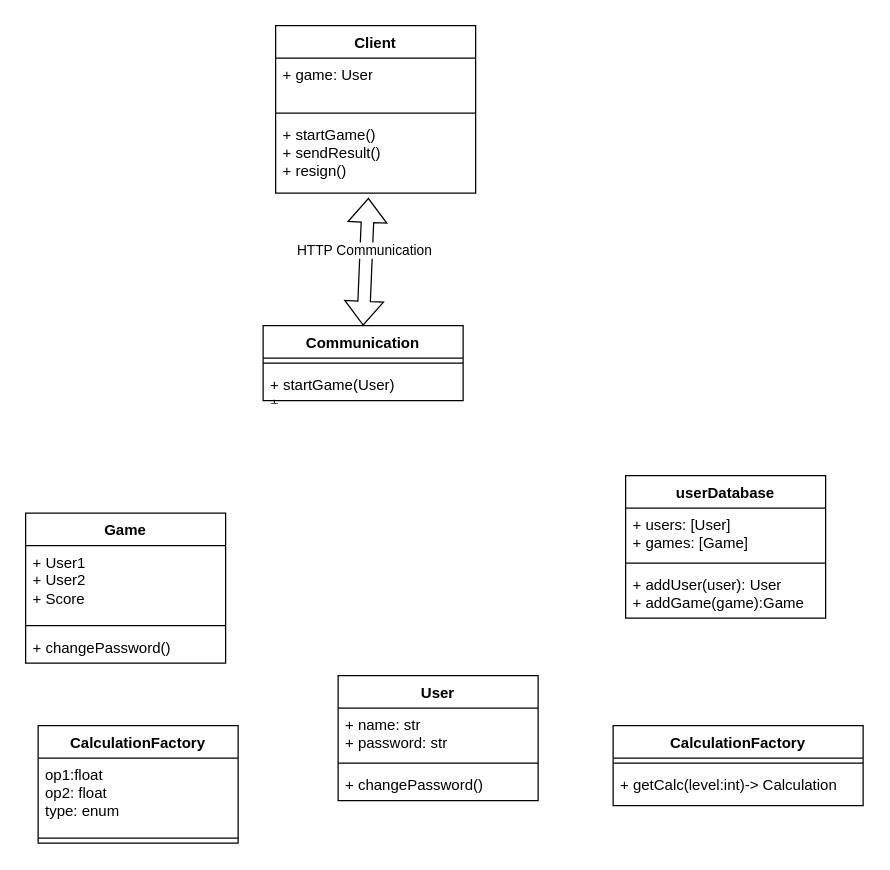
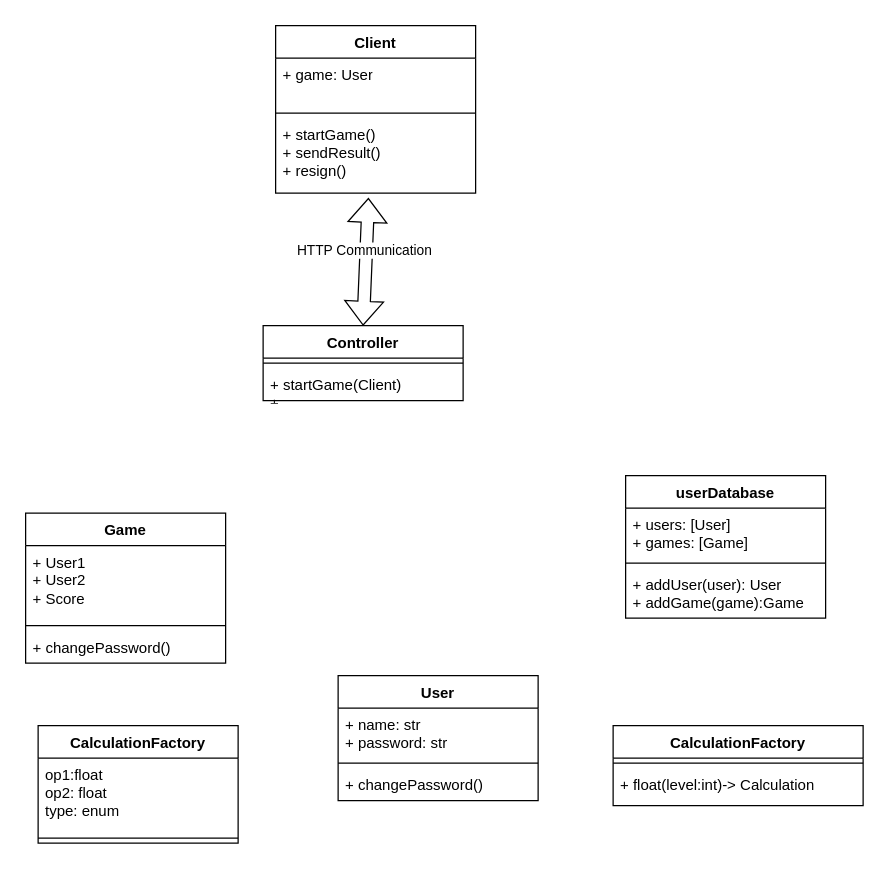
  <mxCell id="0" />
  <mxCell id="1" parent="0" />
  <mxCell id="2" value="userDatabase" style="swimlane;fontStyle=1;align=center;verticalAlign=top;childLayout=stackLayout;horizontal=1;startSize=26;horizontalStack=0;resizeParent=1;resizeParentMax=0;resizeLast=0;collapsible=1;marginBottom=0;whiteSpace=wrap;html=1;" vertex="1" parent="1"><mxGeometry x="500" y="380" width="160" height="114" as="geometry" /></mxCell>
  <mxCell id="3" value="+ users: [User]&lt;br&gt;+ games: [Game]" style="text;strokeColor=none;fillColor=none;align=left;verticalAlign=top;spacingLeft=4;spacingRight=4;overflow=hidden;rotatable=0;points=[[0,0.5],[1,0.5]];portConstraint=eastwest;whiteSpace=wrap;html=1;" vertex="1" parent="2"><mxGeometry y="26" width="160" height="40" as="geometry" /></mxCell>
  <mxCell id="4" value="" style="line;strokeWidth=1;fillColor=none;align=left;verticalAlign=middle;spacingTop=-1;spacingLeft=3;spacingRight=3;rotatable=0;labelPosition=right;points=[];portConstraint=eastwest;strokeColor=inherit;" vertex="1" parent="2"><mxGeometry y="66" width="160" height="8" as="geometry" /></mxCell>
  <mxCell id="5" value="+ addUser(user): User&lt;br&gt;+ addGame(game):Game" style="text;strokeColor=none;fillColor=none;align=left;verticalAlign=top;spacingLeft=4;spacingRight=4;overflow=hidden;rotatable=0;points=[[0,0.5],[1,0.5]];portConstraint=eastwest;whiteSpace=wrap;html=1;" vertex="1" parent="2"><mxGeometry y="74" width="160" height="40" as="geometry" /></mxCell>
  <mxCell id="6" value="User" style="swimlane;fontStyle=1;align=center;verticalAlign=top;childLayout=stackLayout;horizontal=1;startSize=26;horizontalStack=0;resizeParent=1;resizeParentMax=0;resizeLast=0;collapsible=1;marginBottom=0;whiteSpace=wrap;html=1;" vertex="1" parent="1"><mxGeometry x="270" y="540" width="160" height="100" as="geometry" /></mxCell>
  <mxCell id="7" value="+ name: str&lt;br&gt;+ password: str" style="text;strokeColor=none;fillColor=none;align=left;verticalAlign=top;spacingLeft=4;spacingRight=4;overflow=hidden;rotatable=0;points=[[0,0.5],[1,0.5]];portConstraint=eastwest;whiteSpace=wrap;html=1;" vertex="1" parent="6"><mxGeometry y="26" width="160" height="40" as="geometry" /></mxCell>
  <mxCell id="8" value="" style="line;strokeWidth=1;fillColor=none;align=left;verticalAlign=middle;spacingTop=-1;spacingLeft=3;spacingRight=3;rotatable=0;labelPosition=right;points=[];portConstraint=eastwest;strokeColor=inherit;" vertex="1" parent="6"><mxGeometry y="66" width="160" height="8" as="geometry" /></mxCell>
  <mxCell id="9" value="+ changePassword()" style="text;strokeColor=none;fillColor=none;align=left;verticalAlign=top;spacingLeft=4;spacingRight=4;overflow=hidden;rotatable=0;points=[[0,0.5],[1,0.5]];portConstraint=eastwest;whiteSpace=wrap;html=1;" vertex="1" parent="6"><mxGeometry y="74" width="160" height="26" as="geometry" /></mxCell>
  <mxCell id="10" value="CalculationFactory" style="swimlane;fontStyle=1;align=center;verticalAlign=top;childLayout=stackLayout;horizontal=1;startSize=26;horizontalStack=0;resizeParent=1;resizeParentMax=0;resizeLast=0;collapsible=1;marginBottom=0;whiteSpace=wrap;html=1;" vertex="1" parent="1"><mxGeometry x="490" y="580" width="200" height="64" as="geometry" /></mxCell>
  <mxCell id="11" value="" style="line;strokeWidth=1;fillColor=none;align=left;verticalAlign=middle;spacingTop=-1;spacingLeft=3;spacingRight=3;rotatable=0;labelPosition=right;points=[];portConstraint=eastwest;strokeColor=inherit;" vertex="1" parent="10"><mxGeometry y="26" width="200" height="8" as="geometry" /></mxCell>
- <mxCell id="12" value="+ getCalc(level:int)-&amp;gt; Calculation" style="text;strokeColor=none;fillColor=none;align=left;verticalAlign=top;spacingLeft=4;spacingRight=4;overflow=hidden;rotatable=0;points=[[0,0.5],[1,0.5]];portConstraint=eastwest;whiteSpace=wrap;html=1;" vertex="1" parent="10"><mxGeometry y="34" width="200" height="30" as="geometry" /></mxCell>
+ <mxCell id="12" value="+ float(level:int)-&amp;gt; Calculation" style="text;strokeColor=none;fillColor=none;align=left;verticalAlign=top;spacingLeft=4;spacingRight=4;overflow=hidden;rotatable=0;points=[[0,0.5],[1,0.5]];portConstraint=eastwest;whiteSpace=wrap;html=1;" vertex="1" parent="10"><mxGeometry y="34" width="200" height="30" as="geometry" /></mxCell>
  <mxCell id="13" value="CalculationFactory" style="swimlane;fontStyle=1;align=center;verticalAlign=top;childLayout=stackLayout;horizontal=1;startSize=26;horizontalStack=0;resizeParent=1;resizeParentMax=0;resizeLast=0;collapsible=1;marginBottom=0;whiteSpace=wrap;html=1;" vertex="1" parent="1"><mxGeometry x="30" y="580" width="160" height="94" as="geometry" /></mxCell>
  <mxCell id="14" value="op1:float&lt;br&gt;op2: float&lt;br&gt;type: enum" style="text;strokeColor=none;fillColor=none;align=left;verticalAlign=top;spacingLeft=4;spacingRight=4;overflow=hidden;rotatable=0;points=[[0,0.5],[1,0.5]];portConstraint=eastwest;whiteSpace=wrap;html=1;" vertex="1" parent="13"><mxGeometry y="26" width="160" height="60" as="geometry" /></mxCell>
  <mxCell id="15" value="" style="line;strokeWidth=1;fillColor=none;align=left;verticalAlign=middle;spacingTop=-1;spacingLeft=3;spacingRight=3;rotatable=0;labelPosition=right;points=[];portConstraint=eastwest;strokeColor=inherit;" vertex="1" parent="13"><mxGeometry y="86" width="160" height="8" as="geometry" /></mxCell>
- <mxCell id="16" value="Communication" style="swimlane;fontStyle=1;align=center;verticalAlign=top;childLayout=stackLayout;horizontal=1;startSize=26;horizontalStack=0;resizeParent=1;resizeParentMax=0;resizeLast=0;collapsible=1;marginBottom=0;whiteSpace=wrap;html=1;" vertex="1" parent="1"><mxGeometry x="210" y="260" width="160" height="60" as="geometry" /></mxCell>
+ <mxCell id="16" value="Controller" style="swimlane;fontStyle=1;align=center;verticalAlign=top;childLayout=stackLayout;horizontal=1;startSize=26;horizontalStack=0;resizeParent=1;resizeParentMax=0;resizeLast=0;collapsible=1;marginBottom=0;whiteSpace=wrap;html=1;" vertex="1" parent="1"><mxGeometry x="210" y="260" width="160" height="60" as="geometry" /></mxCell>
  <mxCell id="17" value="" style="line;strokeWidth=1;fillColor=none;align=left;verticalAlign=middle;spacingTop=-1;spacingLeft=3;spacingRight=3;rotatable=0;labelPosition=right;points=[];portConstraint=eastwest;strokeColor=inherit;" vertex="1" parent="16"><mxGeometry y="26" width="160" height="8" as="geometry" /></mxCell>
- <mxCell id="18" value="+ startGame(User)&lt;br&gt;+&amp;nbsp;" style="text;strokeColor=none;fillColor=none;align=left;verticalAlign=top;spacingLeft=4;spacingRight=4;overflow=hidden;rotatable=0;points=[[0,0.5],[1,0.5]];portConstraint=eastwest;whiteSpace=wrap;html=1;" vertex="1" parent="16"><mxGeometry y="34" width="160" height="26" as="geometry" /></mxCell>
+ <mxCell id="18" value="+ startGame(Client)&lt;br&gt;+&amp;nbsp;" style="text;strokeColor=none;fillColor=none;align=left;verticalAlign=top;spacingLeft=4;spacingRight=4;overflow=hidden;rotatable=0;points=[[0,0.5],[1,0.5]];portConstraint=eastwest;whiteSpace=wrap;html=1;" vertex="1" parent="16"><mxGeometry y="34" width="160" height="26" as="geometry" /></mxCell>
  <mxCell id="19" value="Client" style="swimlane;fontStyle=1;align=center;verticalAlign=top;childLayout=stackLayout;horizontal=1;startSize=26;horizontalStack=0;resizeParent=1;resizeParentMax=0;resizeLast=0;collapsible=1;marginBottom=0;whiteSpace=wrap;html=1;" vertex="1" parent="1"><mxGeometry x="220" y="20" width="160" height="134" as="geometry" /></mxCell>
  <mxCell id="20" value="+ game: User" style="text;strokeColor=none;fillColor=none;align=left;verticalAlign=top;spacingLeft=4;spacingRight=4;overflow=hidden;rotatable=0;points=[[0,0.5],[1,0.5]];portConstraint=eastwest;whiteSpace=wrap;html=1;" vertex="1" parent="19"><mxGeometry y="26" width="160" height="40" as="geometry" /></mxCell>
  <mxCell id="21" value="" style="line;strokeWidth=1;fillColor=none;align=left;verticalAlign=middle;spacingTop=-1;spacingLeft=3;spacingRight=3;rotatable=0;labelPosition=right;points=[];portConstraint=eastwest;strokeColor=inherit;" vertex="1" parent="19"><mxGeometry y="66" width="160" height="8" as="geometry" /></mxCell>
  <mxCell id="22" value="+ startGame()&lt;br&gt;+ sendResult()&lt;br&gt;+ resign()" style="text;strokeColor=none;fillColor=none;align=left;verticalAlign=top;spacingLeft=4;spacingRight=4;overflow=hidden;rotatable=0;points=[[0,0.5],[1,0.5]];portConstraint=eastwest;whiteSpace=wrap;html=1;" vertex="1" parent="19"><mxGeometry y="74" width="160" height="60" as="geometry" /></mxCell>
  <mxCell id="23" value="" style="shape=flexArrow;endArrow=classic;startArrow=classic;html=1;rounded=0;entryX=0.464;entryY=1.064;entryDx=0;entryDy=0;entryPerimeter=0;exitX=0.5;exitY=0;exitDx=0;exitDy=0;" edge="1" parent="1" source="16" target="22"><mxGeometry width="100" height="100" relative="1" as="geometry"><mxPoint x="284" y="260" as="sourcePoint" /><mxPoint x="384" y="160" as="targetPoint" /></mxGeometry></mxCell>
  <mxCell id="24" value="HTTP Communication" style="edgeLabel;html=1;align=center;verticalAlign=middle;resizable=0;points=[];" vertex="1" connectable="0" parent="23"><mxGeometry x="0.17" y="2" relative="1" as="geometry"><mxPoint as="offset" /></mxGeometry></mxCell>
  <mxCell id="25" value="Game" style="swimlane;fontStyle=1;align=center;verticalAlign=top;childLayout=stackLayout;horizontal=1;startSize=26;horizontalStack=0;resizeParent=1;resizeParentMax=0;resizeLast=0;collapsible=1;marginBottom=0;whiteSpace=wrap;html=1;" vertex="1" parent="1"><mxGeometry x="20" y="410" width="160" height="120" as="geometry" /></mxCell>
  <mxCell id="26" value="+ User1&lt;br&gt;+ User2&lt;br&gt;+ Score" style="text;strokeColor=none;fillColor=none;align=left;verticalAlign=top;spacingLeft=4;spacingRight=4;overflow=hidden;rotatable=0;points=[[0,0.5],[1,0.5]];portConstraint=eastwest;whiteSpace=wrap;html=1;" vertex="1" parent="25"><mxGeometry y="26" width="160" height="60" as="geometry" /></mxCell>
  <mxCell id="27" value="" style="line;strokeWidth=1;fillColor=none;align=left;verticalAlign=middle;spacingTop=-1;spacingLeft=3;spacingRight=3;rotatable=0;labelPosition=right;points=[];portConstraint=eastwest;strokeColor=inherit;" vertex="1" parent="25"><mxGeometry y="86" width="160" height="8" as="geometry" /></mxCell>
  <mxCell id="28" value="+ changePassword()" style="text;strokeColor=none;fillColor=none;align=left;verticalAlign=top;spacingLeft=4;spacingRight=4;overflow=hidden;rotatable=0;points=[[0,0.5],[1,0.5]];portConstraint=eastwest;whiteSpace=wrap;html=1;" vertex="1" parent="25"><mxGeometry y="94" width="160" height="26" as="geometry" /></mxCell>
